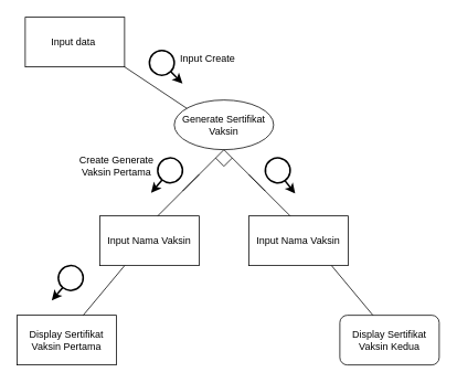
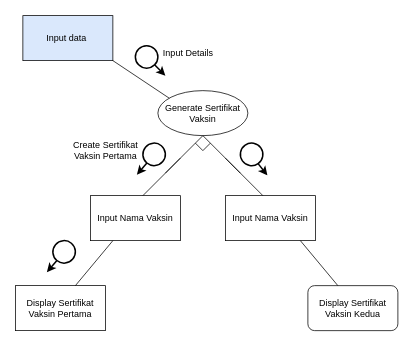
  <mxCell id="0" />
  <mxCell id="1" parent="0" />
  <mxCell id="2" value="" style="group" vertex="1" connectable="0" parent="1"><mxGeometry x="30" y="20" width="300" height="160" as="geometry" /></mxCell>
- <mxCell id="3" value="Input data&amp;nbsp;" style="rounded=0;whiteSpace=wrap;html=1;" vertex="1" parent="2"><mxGeometry width="120" height="60" as="geometry" /></mxCell>
+ <mxCell id="3" value="Input data&amp;nbsp;" style="rounded=0;whiteSpace=wrap;html=1;fillColor=#dae8fc;" vertex="1" parent="2"><mxGeometry width="120" height="60" as="geometry" /></mxCell>
  <mxCell id="4" value="" style="endArrow=classic;html=1;rounded=0;entryX=0.25;entryY=0.333;entryDx=0;entryDy=0;entryPerimeter=0;" edge="1" parent="2" target="9"><mxGeometry width="50" height="50" relative="1" as="geometry"><mxPoint x="120" y="60" as="sourcePoint" /><mxPoint x="180" y="100" as="targetPoint" /></mxGeometry></mxCell>
  <mxCell id="5" value="" style="group;rotation=90;" vertex="1" connectable="0" parent="2"><mxGeometry x="150" y="40" width="40" height="40" as="geometry" /></mxCell>
  <mxCell id="6" value="" style="ellipse;whiteSpace=wrap;html=1;aspect=fixed;fontStyle=1;strokeWidth=2;rotation=90;" vertex="1" parent="5"><mxGeometry width="30" height="30" as="geometry" /></mxCell>
  <mxCell id="7" value="" style="endArrow=classic;html=1;rounded=0;exitX=1;exitY=0;exitDx=0;exitDy=0;fontStyle=1;strokeWidth=2;" edge="1" parent="5" source="6"><mxGeometry width="50" height="50" relative="1" as="geometry"><mxPoint x="10" y="10" as="sourcePoint" /><mxPoint x="40" y="40" as="targetPoint" /></mxGeometry></mxCell>
- <mxCell id="8" value="Input Create" style="text;html=1;align=center;verticalAlign=middle;resizable=0;points=[];autosize=1;strokeColor=none;fillColor=none;" vertex="1" parent="2"><mxGeometry x="180" y="40" width="80" height="20" as="geometry" /></mxCell>
+ <mxCell id="8" value="Input Details" style="text;html=1;align=center;verticalAlign=middle;resizable=0;points=[];autosize=1;strokeColor=none;fillColor=none;" vertex="1" parent="2"><mxGeometry x="180" y="40" width="80" height="20" as="geometry" /></mxCell>
  <mxCell id="9" value="Generate Sertifikat Vaksin" style="ellipse;whiteSpace=wrap;html=1;" vertex="1" parent="2"><mxGeometry x="180" y="100" width="120" height="60" as="geometry" /></mxCell>
  <mxCell id="10" value="" style="group" vertex="1" connectable="0" parent="1"><mxGeometry x="190" y="180" width="170" height="80" as="geometry" /></mxCell>
  <mxCell id="11" value="" style="group" vertex="1" connectable="0" parent="10"><mxGeometry x="30" width="100" height="50" as="geometry" /></mxCell>
  <mxCell id="12" value="" style="endArrow=none;html=1;rounded=0;strokeWidth=1;" edge="1" parent="11"><mxGeometry width="50" height="50" relative="1" as="geometry"><mxPoint x="100" y="50" as="sourcePoint" /><mxPoint x="50" as="targetPoint" /></mxGeometry></mxCell>
  <mxCell id="13" value="" style="endArrow=none;html=1;rounded=0;strokeWidth=1;" edge="1" parent="11"><mxGeometry width="50" height="50" relative="1" as="geometry"><mxPoint y="50" as="sourcePoint" /><mxPoint x="50" as="targetPoint" /></mxGeometry></mxCell>
  <mxCell id="14" value="" style="endArrow=none;html=1;rounded=0;strokeWidth=1;" edge="1" parent="11"><mxGeometry width="50" height="50" relative="1" as="geometry"><mxPoint x="50" y="20" as="sourcePoint" /><mxPoint x="60" y="10" as="targetPoint" /></mxGeometry></mxCell>
  <mxCell id="15" value="" style="endArrow=none;html=1;rounded=0;strokeWidth=1;" edge="1" parent="11"><mxGeometry width="50" height="50" relative="1" as="geometry"><mxPoint x="50.0" y="20" as="sourcePoint" /><mxPoint x="40" y="10" as="targetPoint" /><Array as="points" /></mxGeometry></mxCell>
  <mxCell id="16" value="" style="endArrow=none;html=1;rounded=0;strokeWidth=1;" edge="1" parent="10"><mxGeometry width="50" height="50" relative="1" as="geometry"><mxPoint y="80" as="sourcePoint" /><mxPoint x="50" y="30" as="targetPoint" /></mxGeometry></mxCell>
  <mxCell id="17" value="" style="endArrow=none;html=1;rounded=0;strokeWidth=1;" edge="1" parent="10"><mxGeometry width="50" height="50" relative="1" as="geometry"><mxPoint x="160" y="80" as="sourcePoint" /><mxPoint x="110" y="30" as="targetPoint" /></mxGeometry></mxCell>
  <mxCell id="18" value="" style="group;rotation=-185;" vertex="1" connectable="0" parent="10"><mxGeometry x="-10" y="10" width="40" height="40" as="geometry" /></mxCell>
  <mxCell id="19" value="" style="ellipse;whiteSpace=wrap;html=1;aspect=fixed;fontStyle=1;strokeWidth=2;rotation=-185;" vertex="1" parent="18"><mxGeometry x="10" width="30" height="30" as="geometry" /></mxCell>
  <mxCell id="20" value="" style="endArrow=classic;html=1;rounded=0;exitX=1;exitY=0;exitDx=0;exitDy=0;fontStyle=1;strokeWidth=2;" edge="1" parent="18" source="19"><mxGeometry width="50" height="50" relative="1" as="geometry"><mxPoint x="29" y="9" as="sourcePoint" /><mxPoint x="2" y="42" as="targetPoint" /></mxGeometry></mxCell>
  <mxCell id="21" value="" style="group;rotation=100;" vertex="1" connectable="0" parent="10"><mxGeometry x="130" y="10" width="40" height="40" as="geometry" /></mxCell>
  <mxCell id="22" value="" style="ellipse;whiteSpace=wrap;html=1;aspect=fixed;fontStyle=1;strokeWidth=2;rotation=100;" vertex="1" parent="21"><mxGeometry width="30" height="30" as="geometry" /></mxCell>
  <mxCell id="23" value="" style="endArrow=classic;html=1;rounded=0;exitX=1;exitY=0;exitDx=0;exitDy=0;fontStyle=1;strokeWidth=2;" edge="1" parent="21" source="22"><mxGeometry width="50" height="50" relative="1" as="geometry"><mxPoint x="12" y="8" as="sourcePoint" /><mxPoint x="36" y="43" as="targetPoint" /></mxGeometry></mxCell>
- <mxCell id="24" value="Create Generate &lt;br&gt;Vaksin Pertama" style="text;html=1;align=center;verticalAlign=middle;resizable=0;points=[];autosize=1;strokeColor=none;fillColor=none;" vertex="1" parent="1"><mxGeometry x="90" y="185" width="100" height="30" as="geometry" /></mxCell>
+ <mxCell id="24" value="Create Sertifikat &lt;br&gt;Vaksin Pertama" style="text;html=1;align=center;verticalAlign=middle;resizable=0;points=[];autosize=1;strokeColor=none;fillColor=none;" vertex="1" parent="1"><mxGeometry x="90" y="185" width="100" height="30" as="geometry" /></mxCell>
  <mxCell id="25" value="Input Nama Vaksin" style="rounded=0;whiteSpace=wrap;html=1;strokeWidth=1;fillColor=none;" vertex="1" parent="1"><mxGeometry x="120" y="260" width="120" height="60" as="geometry" /></mxCell>
  <mxCell id="26" value="Input Nama Vaksin" style="rounded=0;whiteSpace=wrap;html=1;strokeWidth=1;fillColor=none;" vertex="1" parent="1"><mxGeometry x="300" y="260" width="120" height="60" as="geometry" /></mxCell>
  <mxCell id="27" value="" style="endArrow=none;html=1;rounded=0;strokeWidth=1;entryX=0.25;entryY=1;entryDx=0;entryDy=0;" edge="1" parent="1" target="25"><mxGeometry width="50" height="50" relative="1" as="geometry"><mxPoint x="100" y="380" as="sourcePoint" /><mxPoint x="180" y="320" as="targetPoint" /></mxGeometry></mxCell>
  <mxCell id="28" value="Display Sertifikat Vaksin Pertama" style="rounded=0;whiteSpace=wrap;html=1;strokeWidth=1;fillColor=none;" vertex="1" parent="1"><mxGeometry x="20" y="380" width="120" height="60" as="geometry" /></mxCell>
  <mxCell id="29" value="Display Sertifikat Vaksin Kedua" style="whiteSpace=wrap;html=1;strokeWidth=1;fillColor=none;rounded=1;" vertex="1" parent="1"><mxGeometry x="410" y="380" width="120" height="60" as="geometry" /></mxCell>
  <mxCell id="30" value="" style="endArrow=none;html=1;rounded=0;strokeWidth=1;exitX=0.333;exitY=0;exitDx=0;exitDy=0;exitPerimeter=0;entryX=0.833;entryY=1;entryDx=0;entryDy=0;entryPerimeter=0;" edge="1" parent="1" source="29" target="26"><mxGeometry width="50" height="50" relative="1" as="geometry"><mxPoint x="430" y="370" as="sourcePoint" /><mxPoint x="390" y="320" as="targetPoint" /></mxGeometry></mxCell>
  <mxCell id="31" value="" style="group;rotation=-185;" vertex="1" connectable="0" parent="1"><mxGeometry x="60" y="320" width="40" height="40" as="geometry" /></mxCell>
  <mxCell id="32" value="" style="ellipse;whiteSpace=wrap;html=1;aspect=fixed;fontStyle=1;strokeWidth=2;rotation=-185;" vertex="1" parent="31"><mxGeometry x="10" width="30" height="30" as="geometry" /></mxCell>
  <mxCell id="33" value="" style="endArrow=classic;html=1;rounded=0;exitX=1;exitY=0;exitDx=0;exitDy=0;fontStyle=1;strokeWidth=2;" edge="1" parent="31" source="32"><mxGeometry width="50" height="50" relative="1" as="geometry"><mxPoint x="29" y="9" as="sourcePoint" /><mxPoint x="2" y="42" as="targetPoint" /></mxGeometry></mxCell>
